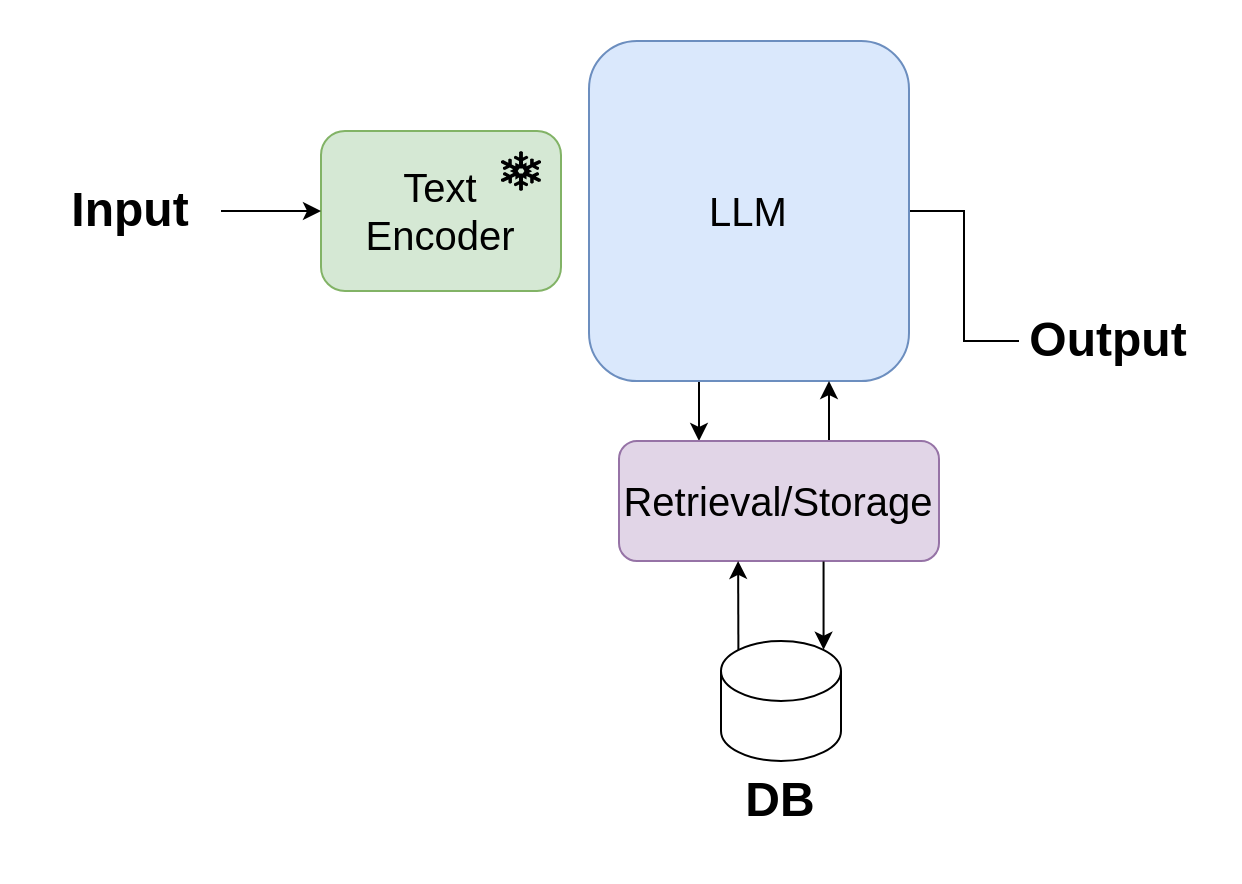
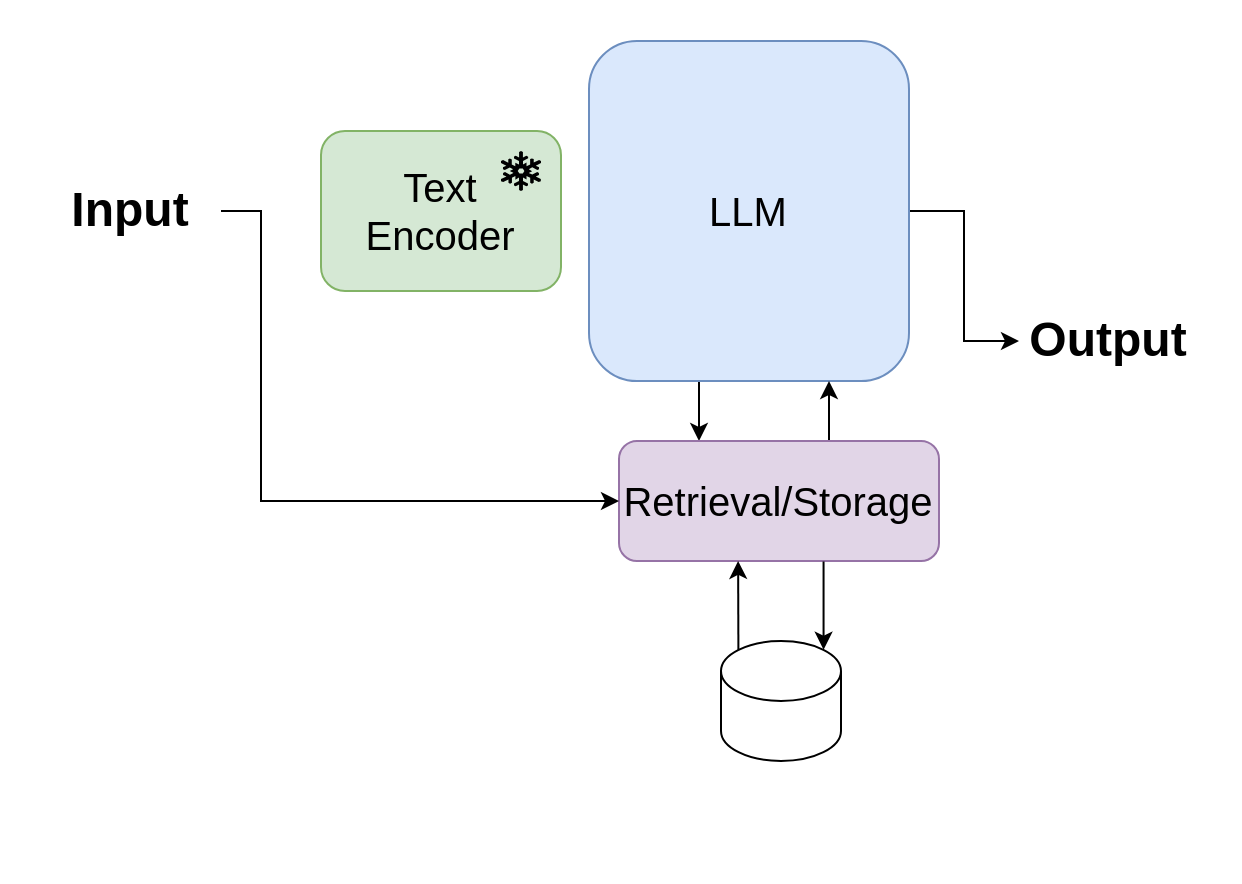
  <mxCell id="0" />
  <mxCell id="1" parent="0" />
  <mxCell id="2" style="edgeStyle=orthogonalEdgeStyle;rounded=0;orthogonalLoop=1;jettySize=auto;html=1;exitX=0.25;exitY=1;exitDx=0;exitDy=0;entryX=0.25;entryY=0;entryDx=0;entryDy=0;" parent="1" source="4" target="10" edge="1"><mxGeometry relative="1" as="geometry" /></mxCell>
- <mxCell id="3" style="edgeStyle=orthogonalEdgeStyle;rounded=0;orthogonalLoop=1;jettySize=auto;html=1;endArrow=none;" parent="1" source="4" target="5" edge="1"><mxGeometry relative="1" as="geometry" /></mxCell>
+ <mxCell id="3" style="edgeStyle=orthogonalEdgeStyle;rounded=0;orthogonalLoop=1;jettySize=auto;html=1;" parent="1" source="4" target="5" edge="1"><mxGeometry relative="1" as="geometry" /></mxCell>
  <mxCell id="4" value="&lt;font style=&quot;font-size: 20px;&quot;&gt;LLM&lt;/font&gt;" style="rounded=1;whiteSpace=wrap;html=1;fillColor=#dae8fc;strokeColor=#6c8ebf;" parent="1" vertex="1"><mxGeometry x="294" y="20" width="160" height="170" as="geometry" /></mxCell>
  <mxCell id="5" value="&lt;b&gt;&lt;font style=&quot;font-size: 24px;&quot;&gt;Output&lt;/font&gt;&lt;/b&gt;" style="text;html=1;align=center;verticalAlign=middle;whiteSpace=wrap;rounded=0;" parent="1" vertex="1"><mxGeometry x="509" y="150" width="90" height="40" as="geometry" /></mxCell>
  <mxCell id="6" value="" style="group" parent="1" vertex="1" connectable="0"><mxGeometry x="160" y="65" width="120" height="80" as="geometry" /></mxCell>
  <mxCell id="7" value="&lt;font style=&quot;font-size: 20px;&quot;&gt;Text&lt;/font&gt;&lt;div&gt;&lt;span style=&quot;font-size: 20px; background-color: initial;&quot;&gt;Encoder&lt;/span&gt;&lt;/div&gt;" style="rounded=1;whiteSpace=wrap;html=1;fillColor=#d5e8d4;strokeColor=#82b366;" parent="6" vertex="1"><mxGeometry width="120" height="80" as="geometry" /></mxCell>
  <mxCell id="8" value="" style="shape=mxgraph.signs.nature.snowflake;html=1;pointerEvents=1;fillColor=#000000;strokeColor=none;verticalLabelPosition=bottom;verticalAlign=top;align=center;" parent="6" vertex="1"><mxGeometry x="90" y="10" width="20" height="20" as="geometry" /></mxCell>
  <mxCell id="9" style="edgeStyle=orthogonalEdgeStyle;rounded=0;orthogonalLoop=1;jettySize=auto;html=1;exitX=0.75;exitY=0;exitDx=0;exitDy=0;entryX=0.75;entryY=1;entryDx=0;entryDy=0;" parent="1" source="10" target="4" edge="1"><mxGeometry relative="1" as="geometry" /></mxCell>
  <mxCell id="10" value="&lt;font style=&quot;font-size: 20px;&quot;&gt;Retrieval/Storage&lt;/font&gt;" style="rounded=1;whiteSpace=wrap;html=1;fillColor=#e1d5e7;strokeColor=#9673a6;" parent="1" vertex="1"><mxGeometry x="309" y="220" width="160" height="60" as="geometry" /></mxCell>
- <mxCell id="11" style="edgeStyle=orthogonalEdgeStyle;rounded=0;orthogonalLoop=1;jettySize=auto;html=1;entryX=0;entryY=0.5;entryDx=0;entryDy=0;" parent="1" source="13" target="7" edge="1"><mxGeometry relative="1" as="geometry" /></mxCell>
+ <mxCell id="12" style="edgeStyle=orthogonalEdgeStyle;rounded=0;orthogonalLoop=1;jettySize=auto;html=1;entryX=0;entryY=0.5;entryDx=0;entryDy=0;" edge="1" parent="1" source="13" target="10"><mxGeometry relative="1" as="geometry"><Array as="points"><mxPoint x="130" y="105" /><mxPoint x="130" y="250" /></Array></mxGeometry></mxCell>
  <mxCell id="13" value="&lt;b&gt;&lt;font style=&quot;font-size: 24px;&quot;&gt;Input&lt;/font&gt;&lt;/b&gt;" style="text;html=1;align=center;verticalAlign=middle;whiteSpace=wrap;rounded=0;" parent="1" vertex="1"><mxGeometry x="20" y="85" width="90" height="40" as="geometry" /></mxCell>
  <mxCell id="14" value="" style="group" parent="1" vertex="1" connectable="0"><mxGeometry x="360" y="320" width="60" height="100" as="geometry" /></mxCell>
  <mxCell id="15" value="" style="shape=cylinder3;whiteSpace=wrap;html=1;boundedLbl=1;backgroundOutline=1;size=15;" parent="14" vertex="1"><mxGeometry width="60" height="60" as="geometry" /></mxCell>
- <mxCell id="16" value="&lt;span style=&quot;font-size: 24px;&quot;&gt;&lt;b&gt;DB&lt;/b&gt;&lt;/span&gt;" style="text;html=1;align=center;verticalAlign=middle;whiteSpace=wrap;rounded=0;" parent="14" vertex="1"><mxGeometry y="60" width="60" height="40" as="geometry" /></mxCell>
  <mxCell id="17" value="" style="endArrow=classic;html=1;rounded=0;entryX=0.855;entryY=0;entryDx=0;entryDy=4.35;entryPerimeter=0;exitX=0.383;exitY=1.005;exitDx=0;exitDy=0;exitPerimeter=0;" parent="1" target="15" edge="1"><mxGeometry width="50" height="50" relative="1" as="geometry"><mxPoint x="411.28" y="280.3" as="sourcePoint" /><mxPoint x="391" y="280" as="targetPoint" /></mxGeometry></mxCell>
  <mxCell id="18" value="" style="endArrow=classic;html=1;rounded=0;entryX=0.116;entryY=0.999;entryDx=0;entryDy=0;entryPerimeter=0;exitX=0.145;exitY=0;exitDx=0;exitDy=4.35;exitPerimeter=0;" parent="1" source="15" edge="1"><mxGeometry width="50" height="50" relative="1" as="geometry"><mxPoint x="341" y="330" as="sourcePoint" /><mxPoint x="368.56" y="279.94" as="targetPoint" /></mxGeometry></mxCell>
